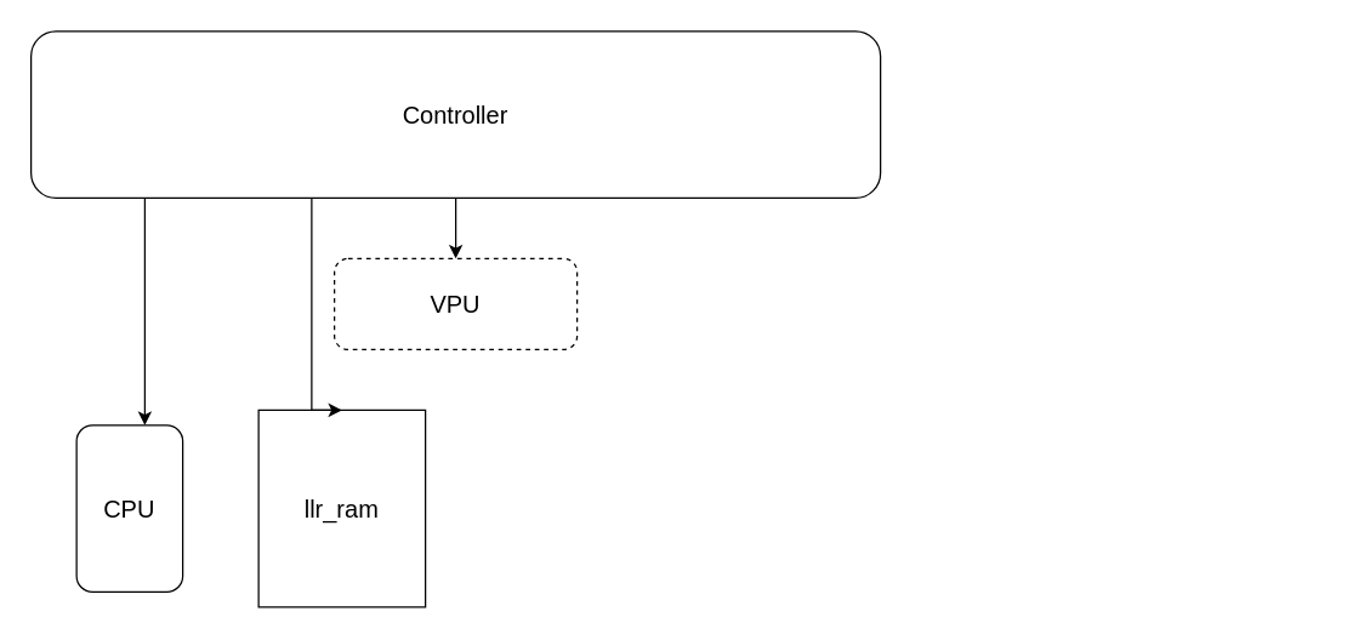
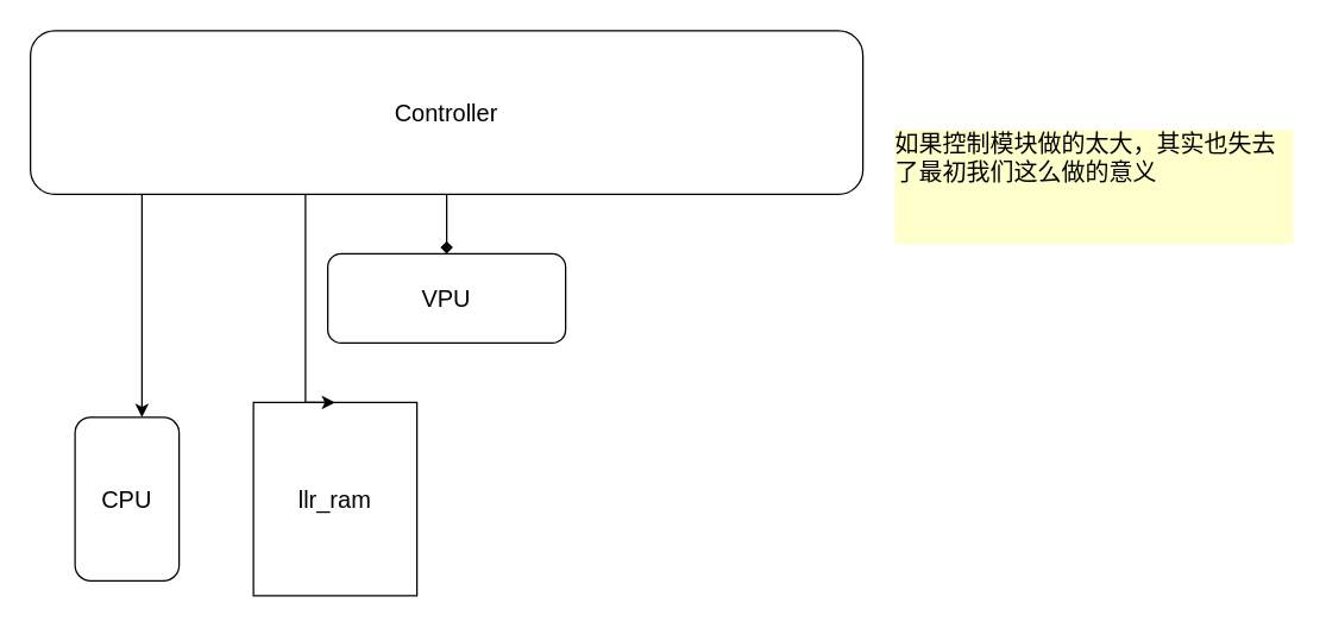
  <mxCell id="0" />
  <mxCell id="1" parent="0" />
  <mxCell id="2" value="&lt;font style=&quot;font-size: 16px&quot;&gt;CPU&lt;/font&gt;" style="rounded=1;whiteSpace=wrap;html=1;" vertex="1" parent="1"><mxGeometry x="50" y="280" width="70" height="110" as="geometry" /></mxCell>
- <mxCell id="3" value="&lt;font style=&quot;font-size: 16px&quot;&gt;VPU&lt;/font&gt;" style="rounded=1;whiteSpace=wrap;html=1;dashed=1;" vertex="1" parent="1"><mxGeometry x="220" y="170" width="160" height="60" as="geometry" /></mxCell>
+ <mxCell id="3" value="&lt;font style=&quot;font-size: 16px&quot;&gt;VPU&lt;/font&gt;" style="rounded=1;whiteSpace=wrap;html=1;" vertex="1" parent="1"><mxGeometry x="220" y="170" width="160" height="60" as="geometry" /></mxCell>
  <mxCell id="4" value="llr_ram" style="rounded=0;whiteSpace=wrap;html=1;fontSize=16;" vertex="1" parent="1"><mxGeometry x="170" y="270" width="110" height="130" as="geometry" /></mxCell>
- <mxCell id="5" style="edgeStyle=orthogonalEdgeStyle;rounded=0;orthogonalLoop=1;jettySize=auto;html=1;exitX=0.5;exitY=1;exitDx=0;exitDy=0;entryX=0.5;entryY=0;entryDx=0;entryDy=0;fontSize=16;" edge="1" parent="1" source="8" target="3"><mxGeometry relative="1" as="geometry" /></mxCell>
+ <mxCell id="5" style="edgeStyle=orthogonalEdgeStyle;rounded=0;orthogonalLoop=1;jettySize=auto;html=1;exitX=0.5;exitY=1;exitDx=0;exitDy=0;entryX=0.5;entryY=0;entryDx=0;entryDy=0;fontSize=16;endArrow=diamond;" edge="1" parent="1" source="8" target="3"><mxGeometry relative="1" as="geometry" /></mxCell>
  <mxCell id="6" style="edgeStyle=orthogonalEdgeStyle;rounded=0;orthogonalLoop=1;jettySize=auto;html=1;exitX=0.25;exitY=1;exitDx=0;exitDy=0;fontSize=16;" edge="1" parent="1" source="8" target="2"><mxGeometry relative="1" as="geometry"><Array as="points"><mxPoint x="95" y="130" /></Array></mxGeometry></mxCell>
  <mxCell id="7" style="edgeStyle=orthogonalEdgeStyle;rounded=0;orthogonalLoop=1;jettySize=auto;html=1;exitX=0.25;exitY=1;exitDx=0;exitDy=0;entryX=0.5;entryY=0;entryDx=0;entryDy=0;fontSize=16;" edge="1" parent="1" source="8" target="4"><mxGeometry relative="1" as="geometry"><Array as="points"><mxPoint x="205" y="130" /></Array></mxGeometry></mxCell>
  <mxCell id="8" value="&lt;font style=&quot;font-size: 16px&quot;&gt;Controller&lt;/font&gt;" style="rounded=1;whiteSpace=wrap;html=1;" vertex="1" parent="1"><mxGeometry x="20" y="20" width="560" height="110" as="geometry" /></mxCell>
+ <mxCell id="9" value="如果控制模块做的太大，其实也失去了最初我们这么做的意义&lt;br&gt;&lt;br&gt;&lt;br&gt;" style="text;html=1;strokeColor=none;fillColor=none;align=left;verticalAlign=middle;whiteSpace=wrap;rounded=0;labelBackgroundColor=#FFFFCC;fontSize=16;" vertex="1" parent="1"><mxGeometry x="600" y="30" width="270" height="190" as="geometry" /></mxCell>
